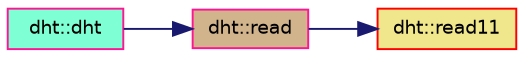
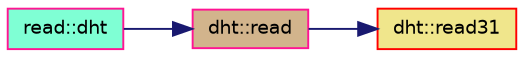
  digraph {
    rankdir=LR
    node [color=deeppink fontname=Helvetica fontsize=10 shape=record style=filled]
    edge [arrowhead=normal color=midnightblue fontname=Helvetica fontsize=10 labelfontname=Helvetica labelfontsize=10 style=solid]
-   n1 [fillcolor=aquamarine fontcolor=black height=0.2 label="dht::dht" width=0.4]
+   n1 [fillcolor=aquamarine fontcolor=black height=0.2 label="read::dht" width=0.4]
    n2 [fillcolor=tan height=0.2 label="dht::read" width=0.4]
-   n3 [color=red fillcolor=khaki height=0.2 label="dht::read11" width=0.4]
+   n3 [color=red fillcolor=khaki height=0.2 label="dht::read31" width=0.4]
    n1 -> n2
    n2 -> n3
  }
